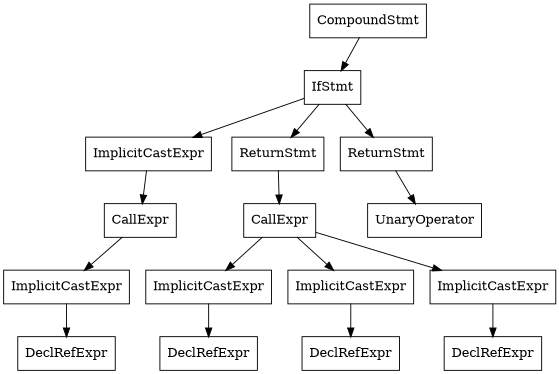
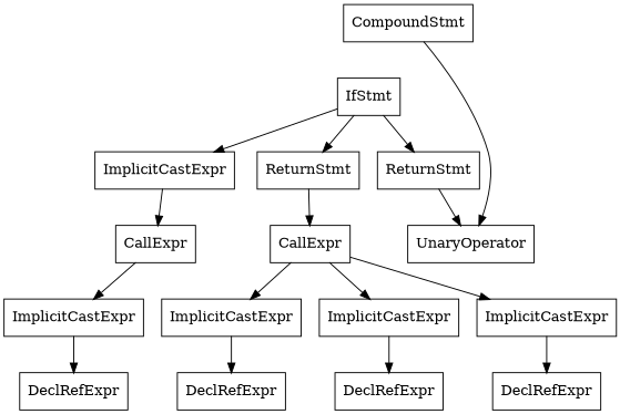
  digraph {
    node [shape=record]
    n1 [label="{CompoundStmt}"]
    n2 [label="{IfStmt}"]
    n3 [label="{ImplicitCastExpr}"]
    n4 [label="{ReturnStmt}"]
    n5 [label="{ReturnStmt}"]
    n6 [label="{CallExpr}"]
    n7 [label="{CallExpr}"]
    n8 [label="{UnaryOperator}"]
    n9 [label="{ImplicitCastExpr}"]
    n10 [label="{ImplicitCastExpr}"]
    n11 [label="{ImplicitCastExpr}"]
    n12 [label="{ImplicitCastExpr}"]
    n13 [label="{DeclRefExpr}"]
    n14 [label="{DeclRefExpr}"]
    n15 [label="{DeclRefExpr}"]
    n16 [label="{DeclRefExpr}"]
-   n1 -> n2
+   n1 -> n8
    n2 -> n3
    n2 -> n4
    n2 -> n5
    n3 -> n6
    n4 -> n7
    n5 -> n8
    n6 -> n9
    n7 -> n10
    n7 -> n11
    n7 -> n12
    n9 -> n13
    n10 -> n14
    n11 -> n15
    n12 -> n16
  }
